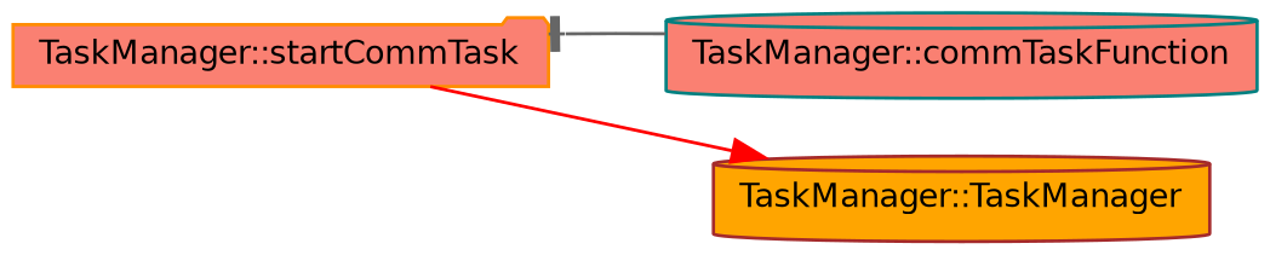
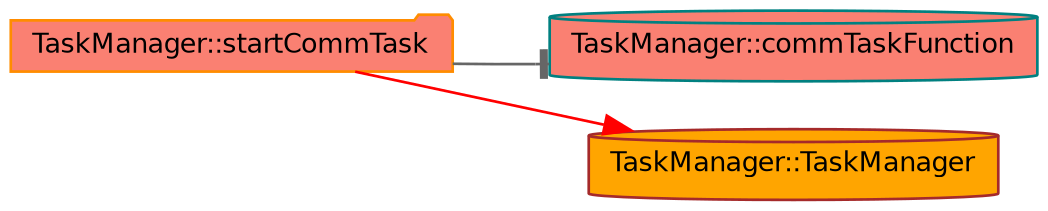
  digraph {
    rankdir=LR
    node [fillcolor=salmon fontname=Helvetica fontsize=10 shape=cylinder style=filled]
    edge [fontname=Helvetica fontsize=10 labelfontname=Helvetica labelfontsize=10 style=solid]
    n1 [color=darkorange fontcolor=black height=0.2 label="TaskManager::startCommTask" shape=folder width=0.4]
    n2 [color=teal height=0.2 label="TaskManager::commTaskFunction" width=0.4]
    n3 [color=brown fillcolor=orange height=0.2 label="TaskManager::TaskManager" width=0.4]
-   n2 -> n1 [arrowhead=tee color=gray40]
+   n1 -> n2 [arrowhead=tee color=gray40]
    n1 -> n3 [arrowhead=normal color=red]
  }
